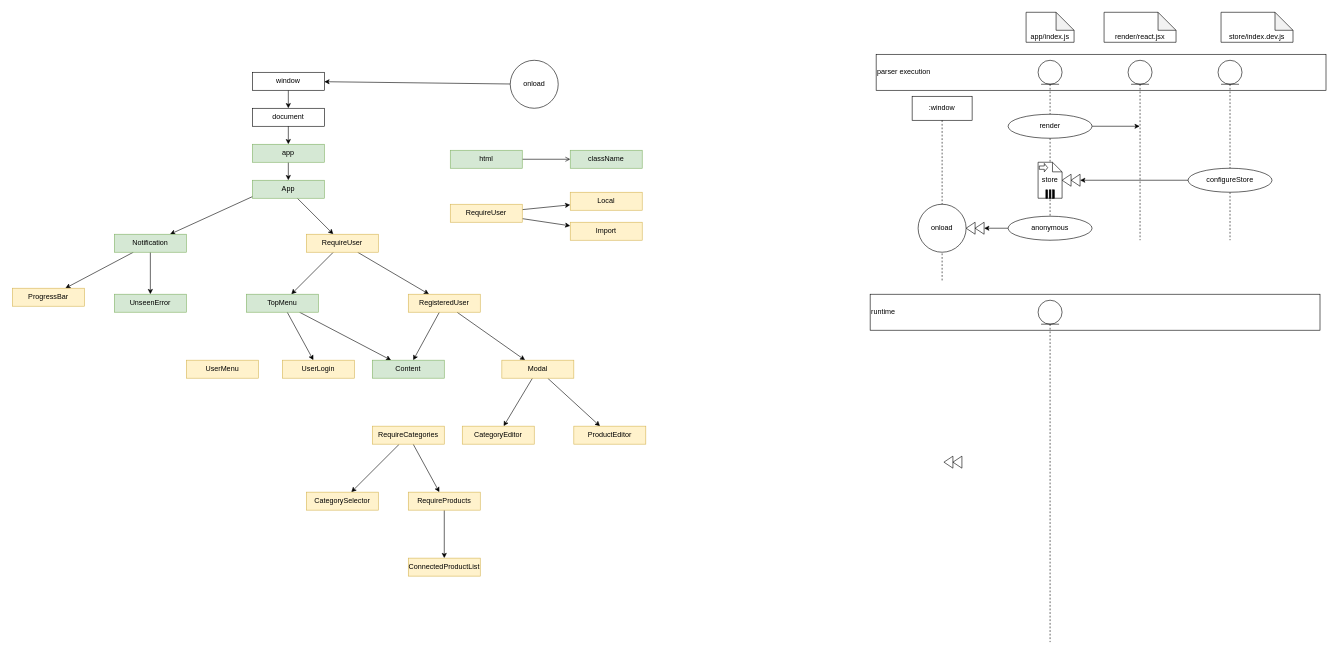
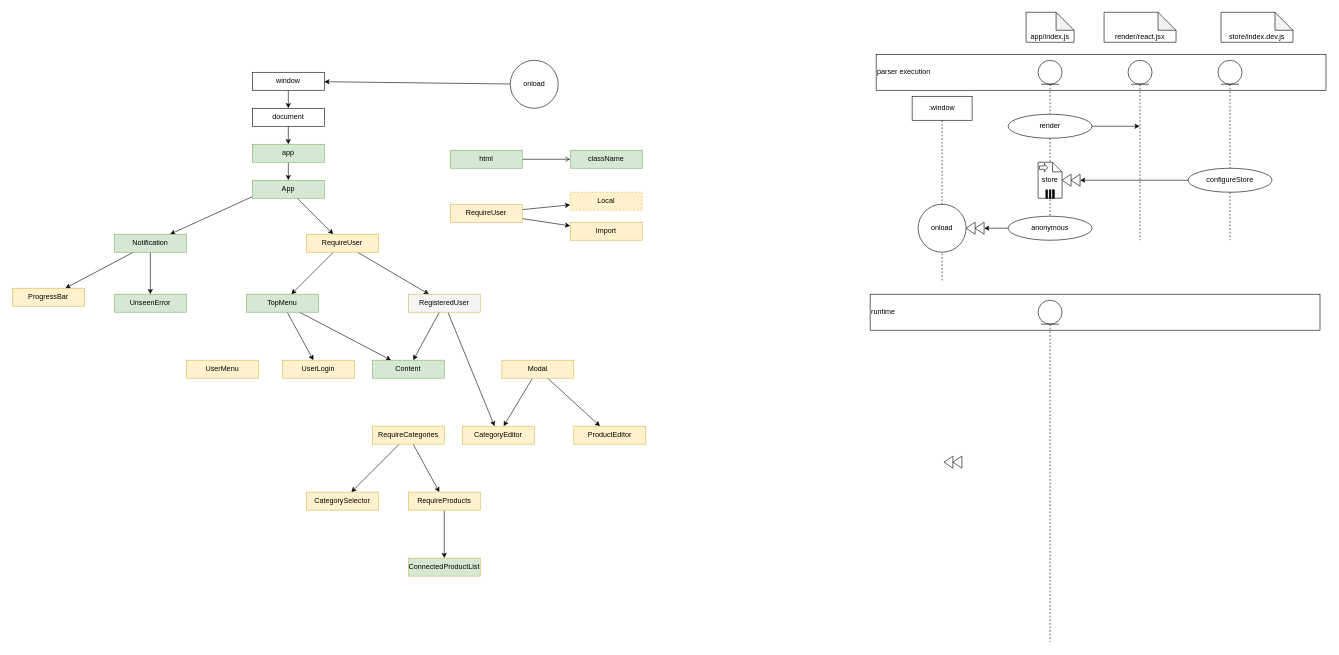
  <mxCell id="0" />
  <mxCell id="1" parent="0" />
  <mxCell id="2" value="parser execution" style="rounded=0;whiteSpace=wrap;html=1;fontSize=12;align=left;" vertex="1" parent="1"><mxGeometry x="1460" y="90" width="750" height="60" as="geometry" /></mxCell>
  <mxCell id="3" value="" style="shape=umlLifeline;participant=umlEntity;perimeter=lifelinePerimeter;whiteSpace=wrap;html=1;container=1;collapsible=0;recursiveResize=0;verticalAlign=top;spacingTop=36;labelBackgroundColor=#ffffff;outlineConnect=0;fontSize=12;" vertex="1" parent="1"><mxGeometry x="1730" y="100" width="40" height="300" as="geometry" /></mxCell>
  <mxCell id="4" value=":window" style="shape=umlLifeline;perimeter=lifelinePerimeter;whiteSpace=wrap;html=1;container=1;collapsible=0;recursiveResize=0;outlineConnect=0;" vertex="1" parent="1"><mxGeometry x="1520" y="160" width="100" height="310" as="geometry" /></mxCell>
  <mxCell id="5" value="onload" style="ellipse;whiteSpace=wrap;html=1;aspect=fixed;" vertex="1" parent="4"><mxGeometry x="10" y="180" width="80" height="80" as="geometry" /></mxCell>
  <mxCell id="6" value="app/index.js" style="shape=note;whiteSpace=wrap;html=1;backgroundOutline=1;darkOpacity=0.05;verticalAlign=bottom;" vertex="1" parent="1"><mxGeometry x="1710" y="20" width="80" height="50" as="geometry" /></mxCell>
  <mxCell id="7" value="render/react.jsx" style="shape=note;whiteSpace=wrap;html=1;backgroundOutline=1;darkOpacity=0.05;verticalAlign=bottom;" vertex="1" parent="1"><mxGeometry x="1840" y="20" width="120" height="50" as="geometry" /></mxCell>
  <mxCell id="8" value="store/index.dev.js" style="shape=note;whiteSpace=wrap;html=1;backgroundOutline=1;darkOpacity=0.05;verticalAlign=bottom;" vertex="1" parent="1"><mxGeometry x="2035" y="20" width="120" height="50" as="geometry" /></mxCell>
  <mxCell id="9" value="" style="shape=mxgraph.bpmn.compensation;html=1;outlineConnect=0;fontSize=12;" vertex="1" parent="1"><mxGeometry x="1573" y="760" width="30" height="20" as="geometry" /></mxCell>
  <mxCell id="10" value="store" style="shape=note;whiteSpace=wrap;size=16;html=1;fontSize=12;" vertex="1" parent="1"><mxGeometry x="1730" y="270" width="40" height="60" as="geometry" /></mxCell>
  <mxCell id="11" value="" style="html=1;shape=singleArrow;arrowWidth=0.4;arrowSize=0.4;outlineConnect=0;" vertex="1" parent="10"><mxGeometry width="14" height="14" relative="1" as="geometry"><mxPoint x="2" y="2" as="offset" /></mxGeometry></mxCell>
  <mxCell id="12" value="" style="html=1;whiteSpace=wrap;shape=parallelMarker;outlineConnect=0;" vertex="1" parent="10"><mxGeometry x="0.5" y="1" width="14" height="14" relative="1" as="geometry"><mxPoint x="-7" y="-14" as="offset" /></mxGeometry></mxCell>
  <mxCell id="13" value="" style="shape=mxgraph.bpmn.compensation;html=1;outlineConnect=0;fontSize=12;" vertex="1" parent="1"><mxGeometry x="1770" y="290" width="30" height="20" as="geometry" /></mxCell>
  <mxCell id="14" style="edgeStyle=orthogonalEdgeStyle;rounded=0;orthogonalLoop=1;jettySize=auto;html=1;fontSize=12;" edge="1" parent="1" source="19" target="13"><mxGeometry relative="1" as="geometry" /></mxCell>
  <mxCell id="15" value="" style="shape=umlLifeline;participant=umlEntity;perimeter=lifelinePerimeter;whiteSpace=wrap;html=1;container=1;collapsible=0;recursiveResize=0;verticalAlign=top;spacingTop=36;labelBackgroundColor=#ffffff;outlineConnect=0;fontSize=12;" vertex="1" parent="1"><mxGeometry x="2030" y="100" width="40" height="300" as="geometry" /></mxCell>
  <mxCell id="16" value="" style="shape=umlLifeline;participant=umlEntity;perimeter=lifelinePerimeter;whiteSpace=wrap;html=1;container=1;collapsible=0;recursiveResize=0;verticalAlign=top;spacingTop=36;labelBackgroundColor=#ffffff;outlineConnect=0;fontSize=12;" vertex="1" parent="1"><mxGeometry x="1880" y="100" width="40" height="300" as="geometry" /></mxCell>
  <mxCell id="17" style="edgeStyle=orthogonalEdgeStyle;rounded=0;orthogonalLoop=1;jettySize=auto;html=1;fontSize=12;" edge="1" parent="1" source="18" target="20"><mxGeometry relative="1" as="geometry" /></mxCell>
  <mxCell id="18" value="anonymous" style="ellipse;whiteSpace=wrap;html=1;fontSize=12;" vertex="1" parent="1"><mxGeometry x="1680" y="360" width="140" height="40" as="geometry" /></mxCell>
  <mxCell id="19" value="configureStore" style="ellipse;whiteSpace=wrap;html=1;fontSize=12;" vertex="1" parent="1"><mxGeometry x="1980" y="280" width="140" height="40" as="geometry" /></mxCell>
  <mxCell id="20" value="" style="shape=mxgraph.bpmn.compensation;html=1;outlineConnect=0;fontSize=12;" vertex="1" parent="1"><mxGeometry x="1610" y="370" width="30" height="20" as="geometry" /></mxCell>
  <mxCell id="21" style="rounded=0;orthogonalLoop=1;jettySize=auto;html=1;fontSize=12;" edge="1" parent="1" source="22" target="16"><mxGeometry relative="1" as="geometry" /></mxCell>
  <mxCell id="22" value="render" style="ellipse;whiteSpace=wrap;html=1;fontSize=12;" vertex="1" parent="1"><mxGeometry x="1680" y="190" width="140" height="40" as="geometry" /></mxCell>
  <mxCell id="23" value="runtime" style="rounded=0;whiteSpace=wrap;html=1;fontSize=12;align=left;" vertex="1" parent="1"><mxGeometry x="1450" y="490" width="750" height="60" as="geometry" /></mxCell>
  <mxCell id="24" value="" style="shape=umlLifeline;participant=umlEntity;perimeter=lifelinePerimeter;whiteSpace=wrap;html=1;container=1;collapsible=0;recursiveResize=0;verticalAlign=top;spacingTop=36;labelBackgroundColor=#ffffff;outlineConnect=0;" vertex="1" parent="1"><mxGeometry x="1730" y="500" width="40" height="570" as="geometry" /></mxCell>
  <mxCell id="25" value="" style="edgeStyle=none;rounded=0;orthogonalLoop=1;jettySize=auto;html=1;fontSize=12;" edge="1" parent="1" source="26" target="27"><mxGeometry relative="1" as="geometry" /></mxCell>
  <mxCell id="26" value="window" style="rounded=0;whiteSpace=wrap;html=1;fontSize=12;align=center;" vertex="1" parent="1"><mxGeometry x="420" y="120" width="120" height="30" as="geometry" /></mxCell>
  <mxCell id="27" value="document" style="rounded=0;whiteSpace=wrap;html=1;fontSize=12;align=center;" vertex="1" parent="1"><mxGeometry x="420" y="180" width="120" height="30" as="geometry" /></mxCell>
  <mxCell id="28" value="" style="edgeStyle=none;rounded=0;orthogonalLoop=1;jettySize=auto;html=1;fontSize=12;" edge="1" parent="1" source="27" target="31"><mxGeometry relative="1" as="geometry"><mxPoint x="540" y="266.351" as="sourcePoint" /></mxGeometry></mxCell>
  <mxCell id="29" value="" style="edgeStyle=none;rounded=0;orthogonalLoop=1;jettySize=auto;html=1;fontSize=12;exitX=0.5;exitY=0;exitDx=0;exitDy=0;" edge="1" parent="1" source="33" target="60"><mxGeometry relative="1" as="geometry" /></mxCell>
  <mxCell id="30" value="" style="edgeStyle=none;rounded=0;orthogonalLoop=1;jettySize=auto;html=1;fontSize=12;" edge="1" parent="1" source="31" target="33"><mxGeometry relative="1" as="geometry" /></mxCell>
  <mxCell id="31" value="app" style="rounded=0;whiteSpace=wrap;html=1;fontSize=12;align=center;fillColor=#d5e8d4;strokeColor=#82b366;" vertex="1" parent="1"><mxGeometry x="420" y="240" width="120" height="30" as="geometry" /></mxCell>
  <mxCell id="32" value="" style="edgeStyle=none;rounded=0;orthogonalLoop=1;jettySize=auto;html=1;fontSize=12;" edge="1" parent="1" source="33" target="36"><mxGeometry relative="1" as="geometry" /></mxCell>
  <mxCell id="33" value="App" style="rounded=0;whiteSpace=wrap;html=1;fontSize=12;align=center;fillColor=#d5e8d4;strokeColor=#82b366;" vertex="1" parent="1"><mxGeometry x="420" y="300" width="120" height="30" as="geometry" /></mxCell>
  <mxCell id="34" value="" style="edgeStyle=none;rounded=0;orthogonalLoop=1;jettySize=auto;html=1;fontSize=12;" edge="1" parent="1" source="36" target="44"><mxGeometry relative="1" as="geometry" /></mxCell>
  <mxCell id="35" value="" style="edgeStyle=none;rounded=0;orthogonalLoop=1;jettySize=auto;html=1;fontSize=12;" edge="1" parent="1" source="36" target="39"><mxGeometry relative="1" as="geometry" /></mxCell>
  <mxCell id="36" value="RequireUser" style="rounded=0;whiteSpace=wrap;html=1;fontSize=12;align=center;fillColor=#fff2cc;strokeColor=#d6b656;" vertex="1" parent="1"><mxGeometry x="510" y="390" width="120" height="30" as="geometry" /></mxCell>
  <mxCell id="37" value="" style="edgeStyle=none;rounded=0;orthogonalLoop=1;jettySize=auto;html=1;fontSize=12;" edge="1" parent="1" source="39" target="50"><mxGeometry relative="1" as="geometry" /></mxCell>
  <mxCell id="38" value="" style="edgeStyle=none;rounded=0;orthogonalLoop=1;jettySize=auto;html=1;fontSize=12;" edge="1" parent="1" source="39" target="40"><mxGeometry relative="1" as="geometry" /></mxCell>
  <mxCell id="39" value="TopMenu" style="rounded=0;whiteSpace=wrap;html=1;fontSize=12;align=center;fillColor=#d5e8d4;strokeColor=#82b366;" vertex="1" parent="1"><mxGeometry x="410" y="490" width="120" height="30" as="geometry" /></mxCell>
  <mxCell id="40" value="UserLogin" style="rounded=0;whiteSpace=wrap;html=1;fontSize=12;align=center;fillColor=#fff2cc;strokeColor=#d6b656;" vertex="1" parent="1"><mxGeometry x="470" y="600" width="120" height="30" as="geometry" /></mxCell>
  <mxCell id="41" value="UserMenu" style="rounded=0;whiteSpace=wrap;html=1;fontSize=12;align=center;fillColor=#fff2cc;strokeColor=#d6b656;" vertex="1" parent="1"><mxGeometry x="310" y="600" width="120" height="30" as="geometry" /></mxCell>
  <mxCell id="42" value="" style="edgeStyle=none;rounded=0;orthogonalLoop=1;jettySize=auto;html=1;fontSize=12;" edge="1" parent="1" source="44" target="50"><mxGeometry relative="1" as="geometry" /></mxCell>
- <mxCell id="43" value="" style="edgeStyle=none;rounded=0;orthogonalLoop=1;jettySize=auto;html=1;fontSize=12;" edge="1" parent="1" source="44" target="47"><mxGeometry relative="1" as="geometry" /></mxCell>
- <mxCell id="44" value="RegisteredUser" style="rounded=0;whiteSpace=wrap;html=1;fontSize=12;align=center;fillColor=#fff2cc;strokeColor=#d6b656;" vertex="1" parent="1"><mxGeometry x="680" y="490" width="120" height="30" as="geometry" /></mxCell>
+ <mxCell id="43" value="" style="edgeStyle=none;rounded=0;orthogonalLoop=1;jettySize=auto;html=1;fontSize=12;" edge="1" parent="1" source="44" target="49"><mxGeometry relative="1" as="geometry" /></mxCell>
+ <mxCell id="44" value="RegisteredUser" style="rounded=0;whiteSpace=wrap;html=1;fontSize=12;align=center;fillColor=#f5f5f5;strokeColor=#d6b656;" vertex="1" parent="1"><mxGeometry x="680" y="490" width="120" height="30" as="geometry" /></mxCell>
  <mxCell id="45" value="" style="edgeStyle=none;rounded=0;orthogonalLoop=1;jettySize=auto;html=1;fontSize=12;" edge="1" parent="1" source="47" target="49"><mxGeometry relative="1" as="geometry" /></mxCell>
  <mxCell id="46" value="" style="edgeStyle=none;rounded=0;orthogonalLoop=1;jettySize=auto;html=1;fontSize=12;" edge="1" parent="1" source="47" target="48"><mxGeometry relative="1" as="geometry" /></mxCell>
  <mxCell id="47" value="Modal" style="rounded=0;whiteSpace=wrap;html=1;fontSize=12;align=center;fillColor=#fff2cc;strokeColor=#d6b656;" vertex="1" parent="1"><mxGeometry x="836" y="600" width="120" height="30" as="geometry" /></mxCell>
  <mxCell id="48" value="ProductEditor" style="rounded=0;whiteSpace=wrap;html=1;fontSize=12;align=center;fillColor=#fff2cc;strokeColor=#d6b656;" vertex="1" parent="1"><mxGeometry x="956" y="710" width="120" height="30" as="geometry" /></mxCell>
  <mxCell id="49" value="CategoryEditor" style="rounded=0;whiteSpace=wrap;html=1;fontSize=12;align=center;fillColor=#fff2cc;strokeColor=#d6b656;" vertex="1" parent="1"><mxGeometry x="770" y="710" width="120" height="30" as="geometry" /></mxCell>
  <mxCell id="50" value="Content" style="rounded=0;whiteSpace=wrap;html=1;fontSize=12;align=center;fillColor=#d5e8d4;strokeColor=#82b366;" vertex="1" parent="1"><mxGeometry x="620" y="600" width="120" height="30" as="geometry" /></mxCell>
  <mxCell id="51" value="" style="edgeStyle=none;rounded=0;orthogonalLoop=1;jettySize=auto;html=1;fontSize=12;" edge="1" parent="1" source="53" target="57"><mxGeometry relative="1" as="geometry" /></mxCell>
  <mxCell id="52" value="" style="edgeStyle=none;rounded=0;orthogonalLoop=1;jettySize=auto;html=1;fontSize=12;" edge="1" parent="1" source="53" target="55"><mxGeometry relative="1" as="geometry" /></mxCell>
  <mxCell id="53" value="RequireCategories" style="rounded=0;whiteSpace=wrap;html=1;fontSize=12;align=center;fillColor=#fff2cc;strokeColor=#d6b656;" vertex="1" parent="1"><mxGeometry x="620" y="710" width="120" height="30" as="geometry" /></mxCell>
  <mxCell id="54" value="" style="edgeStyle=none;rounded=0;orthogonalLoop=1;jettySize=auto;html=1;fontSize=12;" edge="1" parent="1" source="55" target="56"><mxGeometry relative="1" as="geometry" /></mxCell>
  <mxCell id="55" value="RequireProducts" style="rounded=0;whiteSpace=wrap;html=1;fontSize=12;align=center;fillColor=#fff2cc;strokeColor=#d6b656;" vertex="1" parent="1"><mxGeometry x="680" y="820" width="120" height="30" as="geometry" /></mxCell>
- <mxCell id="56" value="ConnectedProductList" style="rounded=0;whiteSpace=wrap;html=1;fontSize=12;align=center;fillColor=#fff2cc;strokeColor=#d6b656;" vertex="1" parent="1"><mxGeometry x="680" y="930" width="120" height="30" as="geometry" /></mxCell>
+ <mxCell id="56" value="ConnectedProductList" style="rounded=0;whiteSpace=wrap;html=1;fontSize=12;align=center;fillColor=#d5e8d4;strokeColor=#d6b656;" vertex="1" parent="1"><mxGeometry x="680" y="930" width="120" height="30" as="geometry" /></mxCell>
  <mxCell id="57" value="CategorySelector" style="rounded=0;whiteSpace=wrap;html=1;fontSize=12;align=center;fillColor=#fff2cc;strokeColor=#d6b656;" vertex="1" parent="1"><mxGeometry x="510" y="820" width="120" height="30" as="geometry" /></mxCell>
  <mxCell id="58" value="" style="edgeStyle=none;rounded=0;orthogonalLoop=1;jettySize=auto;html=1;fontSize=12;" edge="1" parent="1" source="60" target="62"><mxGeometry relative="1" as="geometry" /></mxCell>
  <mxCell id="59" value="" style="edgeStyle=none;rounded=0;orthogonalLoop=1;jettySize=auto;html=1;fontSize=12;" edge="1" parent="1" source="60" target="61"><mxGeometry relative="1" as="geometry" /></mxCell>
  <mxCell id="60" value="Notification" style="rounded=0;whiteSpace=wrap;html=1;fontSize=12;align=center;fillColor=#d5e8d4;strokeColor=#82b366;" vertex="1" parent="1"><mxGeometry x="190" y="390" width="120" height="30" as="geometry" /></mxCell>
  <mxCell id="61" value="UnseenError" style="rounded=0;whiteSpace=wrap;html=1;fontSize=12;align=center;fillColor=#d5e8d4;strokeColor=#82b366;" vertex="1" parent="1"><mxGeometry x="190" y="490" width="120" height="30" as="geometry" /></mxCell>
  <mxCell id="62" value="ProgressBar" style="rounded=0;whiteSpace=wrap;html=1;fontSize=12;align=center;fillColor=#fff2cc;strokeColor=#d6b656;" vertex="1" parent="1"><mxGeometry x="20" y="480" width="120" height="30" as="geometry" /></mxCell>
  <mxCell id="63" style="edgeStyle=none;rounded=0;orthogonalLoop=1;jettySize=auto;html=1;fontSize=12;" edge="1" parent="1" source="64" target="26"><mxGeometry relative="1" as="geometry" /></mxCell>
  <mxCell id="64" value="onload" style="ellipse;whiteSpace=wrap;html=1;aspect=fixed;fontSize=12;align=center;" vertex="1" parent="1"><mxGeometry x="850" y="100" width="80" height="80" as="geometry" /></mxCell>
  <mxCell id="65" value="" style="edgeStyle=none;rounded=0;orthogonalLoop=1;jettySize=auto;html=1;fontSize=12;endArrow=open;" edge="1" parent="1" source="66" target="67"><mxGeometry relative="1" as="geometry" /></mxCell>
  <mxCell id="66" value="html" style="rounded=0;whiteSpace=wrap;html=1;fontSize=12;align=center;fillColor=#d5e8d4;strokeColor=#82b366;" vertex="1" parent="1"><mxGeometry x="750" y="250" width="120" height="30" as="geometry" /></mxCell>
  <mxCell id="67" value="className" style="rounded=0;whiteSpace=wrap;html=1;fontSize=12;align=center;fillColor=#d5e8d4;strokeColor=#82b366;" vertex="1" parent="1"><mxGeometry x="950" y="250" width="120" height="30" as="geometry" /></mxCell>
  <mxCell id="68" value="" style="edgeStyle=none;rounded=0;orthogonalLoop=1;jettySize=auto;html=1;fontSize=12;" edge="1" parent="1" source="70" target="72"><mxGeometry relative="1" as="geometry" /></mxCell>
  <mxCell id="69" value="" style="edgeStyle=none;rounded=0;orthogonalLoop=1;jettySize=auto;html=1;fontSize=12;" edge="1" parent="1" source="70" target="71"><mxGeometry relative="1" as="geometry" /></mxCell>
  <mxCell id="70" value="RequireUser" style="rounded=0;whiteSpace=wrap;html=1;fontSize=12;align=center;fillColor=#fff2cc;strokeColor=#d6b656;" vertex="1" parent="1"><mxGeometry x="750" y="340" width="120" height="30" as="geometry" /></mxCell>
- <mxCell id="71" value="Local" style="rounded=0;whiteSpace=wrap;html=1;fontSize=12;align=center;fillColor=#fff2cc;strokeColor=#d6b656;" vertex="1" parent="1"><mxGeometry x="950" y="320" width="120" height="30" as="geometry" /></mxCell>
+ <mxCell id="71" value="Local" style="rounded=0;whiteSpace=wrap;html=1;fontSize=12;align=center;fillColor=#fff2cc;strokeColor=#d6b656;dashed=1;" vertex="1" parent="1"><mxGeometry x="950" y="320" width="120" height="30" as="geometry" /></mxCell>
  <mxCell id="72" value="Import" style="rounded=0;whiteSpace=wrap;html=1;fontSize=12;align=center;fillColor=#fff2cc;strokeColor=#d6b656;" vertex="1" parent="1"><mxGeometry x="950" y="370" width="120" height="30" as="geometry" /></mxCell>
